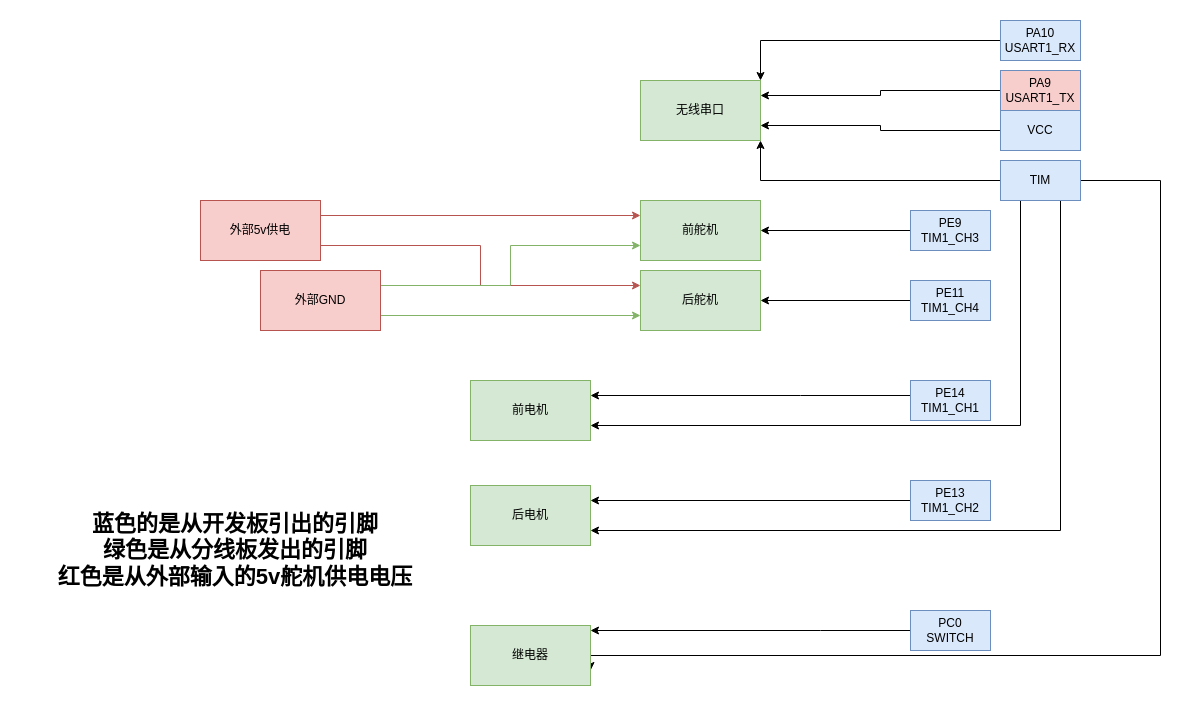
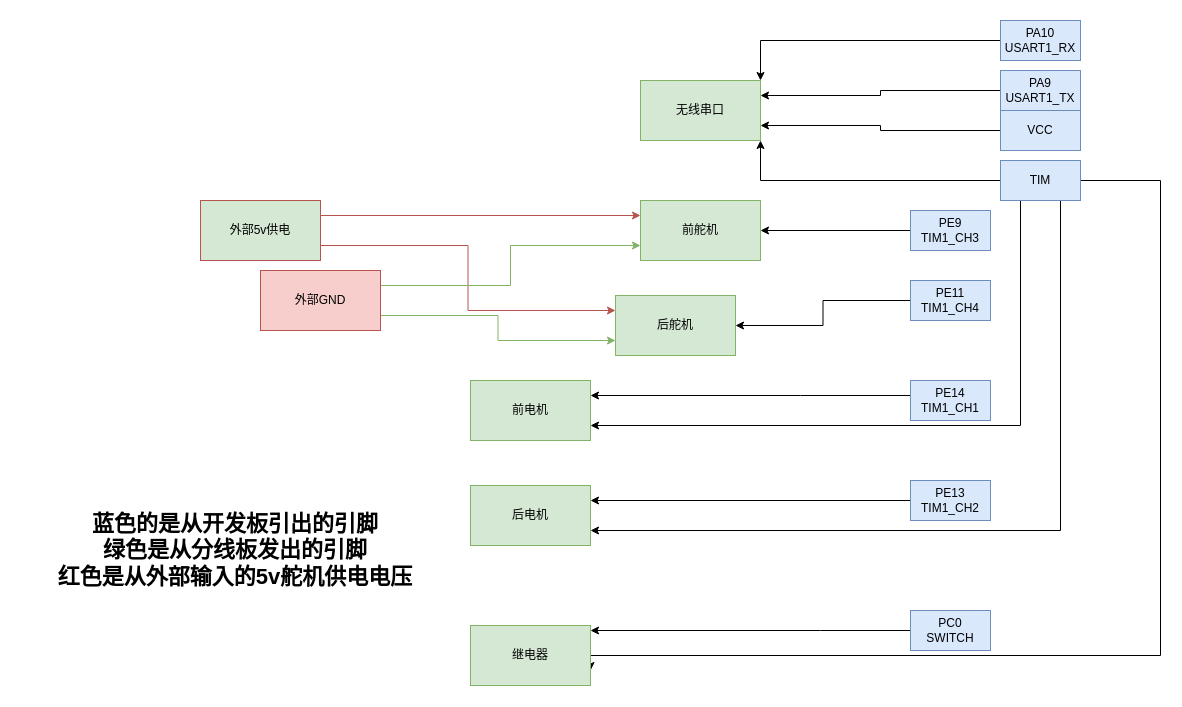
  <mxCell id="0" />
  <mxCell id="1" parent="0" />
  <mxCell id="2" style="edgeStyle=orthogonalEdgeStyle;rounded=0;orthogonalLoop=1;jettySize=auto;html=1;" edge="1" parent="1" source="3" target="23"><mxGeometry relative="1" as="geometry"><Array as="points"><mxPoint x="820" y="630" /><mxPoint x="820" y="630" /></Array></mxGeometry></mxCell>
  <mxCell id="3" value="PC0&lt;br&gt;SWITCH" style="rounded=0;whiteSpace=wrap;html=1;fillColor=#dae8fc;strokeColor=#6c8ebf;" parent="1" vertex="1"><mxGeometry x="910" y="610" width="80" height="40" as="geometry" /></mxCell>
  <mxCell id="4" style="edgeStyle=orthogonalEdgeStyle;rounded=0;orthogonalLoop=1;jettySize=auto;html=1;" parent="1" source="5" target="26" edge="1"><mxGeometry relative="1" as="geometry" /></mxCell>
  <mxCell id="5" value="PE11&lt;br&gt;TIM1_CH4" style="rounded=0;whiteSpace=wrap;html=1;fillColor=#dae8fc;strokeColor=#6c8ebf;" parent="1" vertex="1"><mxGeometry x="910" y="280" width="80" height="40" as="geometry" /></mxCell>
  <mxCell id="6" style="edgeStyle=orthogonalEdgeStyle;rounded=0;orthogonalLoop=1;jettySize=auto;html=1;" parent="1" source="7" target="25" edge="1"><mxGeometry relative="1" as="geometry" /></mxCell>
  <mxCell id="7" value="PE9&lt;br&gt;TIM1_CH3" style="rounded=0;whiteSpace=wrap;html=1;fillColor=#dae8fc;strokeColor=#6c8ebf;" parent="1" vertex="1"><mxGeometry x="910" y="210" width="80" height="40" as="geometry" /></mxCell>
  <mxCell id="8" style="edgeStyle=orthogonalEdgeStyle;rounded=0;orthogonalLoop=1;jettySize=auto;html=1;entryX=1;entryY=0.25;entryDx=0;entryDy=0;" parent="1" source="9" target="28" edge="1"><mxGeometry relative="1" as="geometry" /></mxCell>
  <mxCell id="9" value="PE13&lt;br&gt;TIM1_CH2" style="rounded=0;whiteSpace=wrap;html=1;fillColor=#dae8fc;strokeColor=#6c8ebf;" parent="1" vertex="1"><mxGeometry x="910" y="480" width="80" height="40" as="geometry" /></mxCell>
  <mxCell id="10" style="edgeStyle=orthogonalEdgeStyle;rounded=0;orthogonalLoop=1;jettySize=auto;html=1;entryX=1;entryY=0.25;entryDx=0;entryDy=0;" parent="1" source="11" target="27" edge="1"><mxGeometry relative="1" as="geometry"><Array as="points"><mxPoint x="800" y="395" /><mxPoint x="800" y="395" /></Array></mxGeometry></mxCell>
  <mxCell id="11" value="PE14&lt;br&gt;TIM1_CH1" style="rounded=0;whiteSpace=wrap;html=1;fillColor=#dae8fc;strokeColor=#6c8ebf;" parent="1" vertex="1"><mxGeometry x="910" y="380" width="80" height="40" as="geometry" /></mxCell>
  <mxCell id="12" style="edgeStyle=orthogonalEdgeStyle;rounded=0;orthogonalLoop=1;jettySize=auto;html=1;entryX=1;entryY=0.75;entryDx=0;entryDy=0;" parent="1" source="13" target="24" edge="1"><mxGeometry relative="1" as="geometry" /></mxCell>
  <mxCell id="13" value="VCC" style="rounded=0;whiteSpace=wrap;html=1;fillColor=#dae8fc;strokeColor=#6c8ebf;" parent="1" vertex="1"><mxGeometry x="1000" y="110" width="80" height="40" as="geometry" /></mxCell>
  <mxCell id="14" style="edgeStyle=orthogonalEdgeStyle;rounded=0;orthogonalLoop=1;jettySize=auto;html=1;entryX=1;entryY=0.75;entryDx=0;entryDy=0;exitX=1;exitY=0.5;exitDx=0;exitDy=0;" parent="1" source="18" target="23" edge="1"><mxGeometry relative="1" as="geometry"><Array as="points"><mxPoint x="1160" y="180" /><mxPoint x="1160" y="655" /></Array></mxGeometry></mxCell>
  <mxCell id="15" style="edgeStyle=orthogonalEdgeStyle;rounded=0;orthogonalLoop=1;jettySize=auto;html=1;entryX=1;entryY=1;entryDx=0;entryDy=0;" parent="1" source="18" target="24" edge="1"><mxGeometry relative="1" as="geometry" /></mxCell>
  <mxCell id="16" style="edgeStyle=orthogonalEdgeStyle;rounded=0;orthogonalLoop=1;jettySize=auto;html=1;exitX=0.25;exitY=1;exitDx=0;exitDy=0;entryX=1;entryY=0.75;entryDx=0;entryDy=0;" parent="1" source="18" target="27" edge="1"><mxGeometry relative="1" as="geometry" /></mxCell>
  <mxCell id="17" style="edgeStyle=orthogonalEdgeStyle;rounded=0;orthogonalLoop=1;jettySize=auto;html=1;exitX=0.75;exitY=1;exitDx=0;exitDy=0;entryX=1;entryY=0.75;entryDx=0;entryDy=0;" parent="1" source="18" target="28" edge="1"><mxGeometry relative="1" as="geometry" /></mxCell>
  <mxCell id="18" value="TIM" style="rounded=0;whiteSpace=wrap;html=1;fillColor=#dae8fc;strokeColor=#6c8ebf;" parent="1" vertex="1"><mxGeometry x="1000" y="160" width="80" height="40" as="geometry" /></mxCell>
  <mxCell id="19" style="edgeStyle=orthogonalEdgeStyle;rounded=0;orthogonalLoop=1;jettySize=auto;html=1;entryX=1;entryY=0.25;entryDx=0;entryDy=0;" parent="1" source="20" target="24" edge="1"><mxGeometry relative="1" as="geometry" /></mxCell>
- <mxCell id="20" value="PA9&lt;br&gt;USART1_TX" style="rounded=0;whiteSpace=wrap;html=1;fillColor=#f8cecc;strokeColor=#6c8ebf;" parent="1" vertex="1"><mxGeometry x="1000" y="70" width="80" height="40" as="geometry" /></mxCell>
+ <mxCell id="20" value="PA9&lt;br&gt;USART1_TX" style="rounded=0;whiteSpace=wrap;html=1;fillColor=#dae8fc;strokeColor=#6c8ebf;" parent="1" vertex="1"><mxGeometry x="1000" y="70" width="80" height="40" as="geometry" /></mxCell>
  <mxCell id="21" style="edgeStyle=orthogonalEdgeStyle;rounded=0;orthogonalLoop=1;jettySize=auto;html=1;entryX=1;entryY=0;entryDx=0;entryDy=0;exitX=0;exitY=0.5;exitDx=0;exitDy=0;" parent="1" source="22" target="24" edge="1"><mxGeometry relative="1" as="geometry"><Array as="points"><mxPoint x="1000" y="40" /></Array></mxGeometry></mxCell>
  <mxCell id="22" value="PA10&lt;br&gt;USART1_RX" style="rounded=0;whiteSpace=wrap;html=1;fillColor=#dae8fc;strokeColor=#6c8ebf;" parent="1" vertex="1"><mxGeometry x="1000" y="20" width="80" height="40" as="geometry" /></mxCell>
  <mxCell id="23" value="继电器" style="whiteSpace=wrap;html=1;rounded=0;fillColor=#d5e8d4;strokeColor=#82b366;" parent="1" vertex="1"><mxGeometry x="470" y="625" width="120" height="60" as="geometry" /></mxCell>
  <mxCell id="24" value="无线串口" style="rounded=0;whiteSpace=wrap;html=1;" parent="1" vertex="1"><mxGeometry x="640" y="80" width="120" height="60" as="geometry" /></mxCell>
  <mxCell id="25" value="前舵机" style="rounded=0;whiteSpace=wrap;html=1;fillColor=#d5e8d4;strokeColor=#82b366;" parent="1" vertex="1"><mxGeometry x="640" y="200" width="120" height="60" as="geometry" /></mxCell>
- <mxCell id="26" value="后舵机" style="rounded=0;whiteSpace=wrap;html=1;fillColor=#d5e8d4;strokeColor=#82b366;" parent="1" vertex="1"><mxGeometry x="640" y="270" width="120" height="60" as="geometry" /></mxCell>
+ <mxCell id="26" value="后舵机" style="rounded=0;whiteSpace=wrap;html=1;fillColor=#d5e8d4;strokeColor=#82b366;" parent="1" vertex="1"><mxGeometry x="615" y="295" width="120" height="60" as="geometry" /></mxCell>
  <mxCell id="27" value="前电机" style="rounded=0;whiteSpace=wrap;html=1;fillColor=#d5e8d4;strokeColor=#82b366;" parent="1" vertex="1"><mxGeometry x="470" y="380" width="120" height="60" as="geometry" /></mxCell>
  <mxCell id="28" value="后电机" style="rounded=0;whiteSpace=wrap;html=1;fillColor=#d5e8d4;strokeColor=#82b366;" parent="1" vertex="1"><mxGeometry x="470" y="485" width="120" height="60" as="geometry" /></mxCell>
  <mxCell id="29" style="edgeStyle=orthogonalEdgeStyle;rounded=0;orthogonalLoop=1;jettySize=auto;html=1;exitX=1;exitY=0.25;exitDx=0;exitDy=0;entryX=0;entryY=0.25;entryDx=0;entryDy=0;fillColor=#f8cecc;strokeColor=#b85450;" parent="1" source="31" target="25" edge="1"><mxGeometry relative="1" as="geometry" /></mxCell>
  <mxCell id="30" style="edgeStyle=orthogonalEdgeStyle;rounded=0;orthogonalLoop=1;jettySize=auto;html=1;exitX=1;exitY=0.75;exitDx=0;exitDy=0;entryX=0;entryY=0.25;entryDx=0;entryDy=0;fillColor=#f8cecc;strokeColor=#b85450;" parent="1" source="31" target="26" edge="1"><mxGeometry relative="1" as="geometry" /></mxCell>
- <mxCell id="31" value="外部5v供电" style="rounded=0;whiteSpace=wrap;html=1;fillColor=#f8cecc;strokeColor=#b85450;" parent="1" vertex="1"><mxGeometry x="200" y="200" width="120" height="60" as="geometry" /></mxCell>
+ <mxCell id="31" value="外部5v供电" style="rounded=0;whiteSpace=wrap;html=1;fillColor=#d5e8d4;strokeColor=#b85450;" parent="1" vertex="1"><mxGeometry x="200" y="200" width="120" height="60" as="geometry" /></mxCell>
  <mxCell id="32" style="edgeStyle=orthogonalEdgeStyle;rounded=0;orthogonalLoop=1;jettySize=auto;html=1;exitX=1;exitY=0.25;exitDx=0;exitDy=0;entryX=0;entryY=0.75;entryDx=0;entryDy=0;fillColor=#d5e8d4;strokeColor=#82b366;" parent="1" source="34" target="25" edge="1"><mxGeometry relative="1" as="geometry" /></mxCell>
  <mxCell id="33" style="edgeStyle=orthogonalEdgeStyle;rounded=0;orthogonalLoop=1;jettySize=auto;html=1;exitX=1;exitY=0.75;exitDx=0;exitDy=0;entryX=0;entryY=0.75;entryDx=0;entryDy=0;fillColor=#d5e8d4;strokeColor=#82b366;" parent="1" source="34" target="26" edge="1"><mxGeometry relative="1" as="geometry" /></mxCell>
  <mxCell id="34" value="外部GND" style="rounded=0;whiteSpace=wrap;html=1;fillColor=#f8cecc;strokeColor=#b85450;" parent="1" vertex="1"><mxGeometry x="260" y="270" width="120" height="60" as="geometry" /></mxCell>
  <mxCell id="35" value="无线串口" style="rounded=0;whiteSpace=wrap;html=1;fillColor=#d5e8d4;strokeColor=#82b366;" parent="1" vertex="1"><mxGeometry x="640" y="80" width="120" height="60" as="geometry" /></mxCell>
  <mxCell id="36" value="&lt;font size=&quot;1&quot;&gt;&lt;b style=&quot;font-size: 22px;&quot;&gt;蓝色的是从开发板引出的引脚&lt;br&gt;绿色是从分线板发出的引脚&lt;br&gt;红色是从外部输入的5v舵机供电电压&lt;br&gt;&lt;/b&gt;&lt;/font&gt;" style="text;html=1;strokeColor=none;fillColor=none;align=center;verticalAlign=middle;whiteSpace=wrap;rounded=0;" parent="1" vertex="1"><mxGeometry x="20" y="470" width="430" height="160" as="geometry" /></mxCell>
